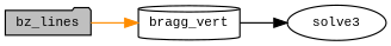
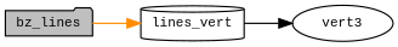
  digraph {
    fontname="Liberation Mono"
    rankdir=LR
    node [color=black fillcolor=white fontname="Liberation Mono" fontsize=10 style=filled]
    edge [fontname="Liberation Mono" fontsize=10 labelfontname=Helvetica labelfontsize=10 style=solid]
    n1 [fillcolor=grey75 fontcolor=black height=0.2 label=bz_lines shape=folder width=0.4]
-   n2 [height=0.2 label=bragg_vert shape=cylinder width=0.4]
-   n3 [height=0.2 label=solve3 shape=ellipse width=0.4]
+   n2 [height=0.2 label=lines_vert shape=cylinder width=0.4]
+   n3 [height=0.2 label=vert3 shape=ellipse width=0.4]
    n1 -> n2 [color=darkorange]
    n2 -> n3 [color=black]
  }
